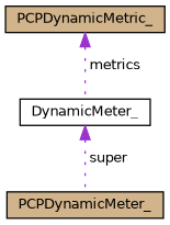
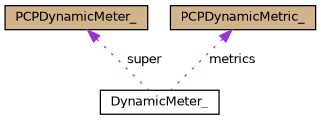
  digraph {
    node [color=black fillcolor=tan fontname=Helvetica fontsize=10 shape=record style=filled]
    edge [color=darkorchid3 dir=back fontname=Helvetica fontsize=10 labelfontname=Helvetica labelfontsize=10 style=dotted]
    n1 [fontcolor=black height=0.2 label=PCPDynamicMeter_ width=0.4]
    n2 [height=0.2 label=PCPDynamicMetric_ width=0.4]
    n3 [fillcolor=white height=0.2 label=DynamicMeter_ width=0.4]
    n2 -> n3 [label=" metrics"]
-   n3 -> n1 [label=" super"]
+   n1 -> n3 [label=" super"]
  }
